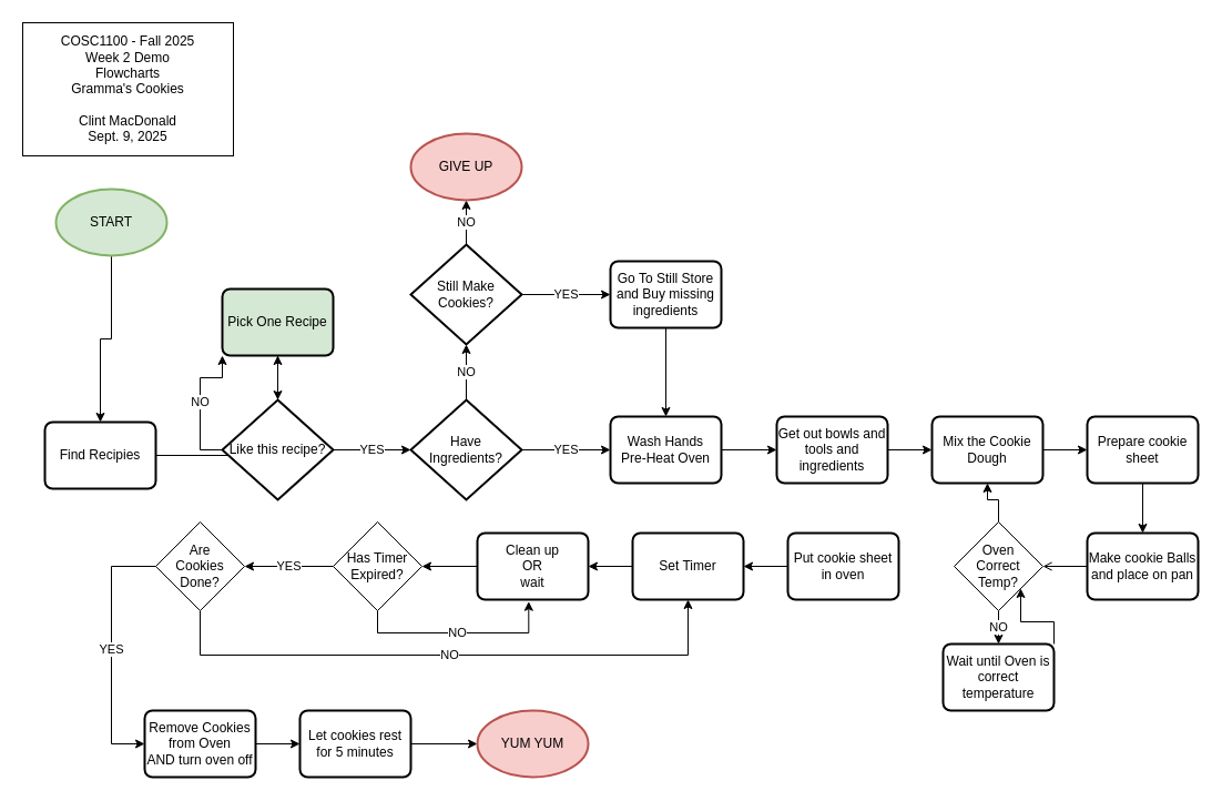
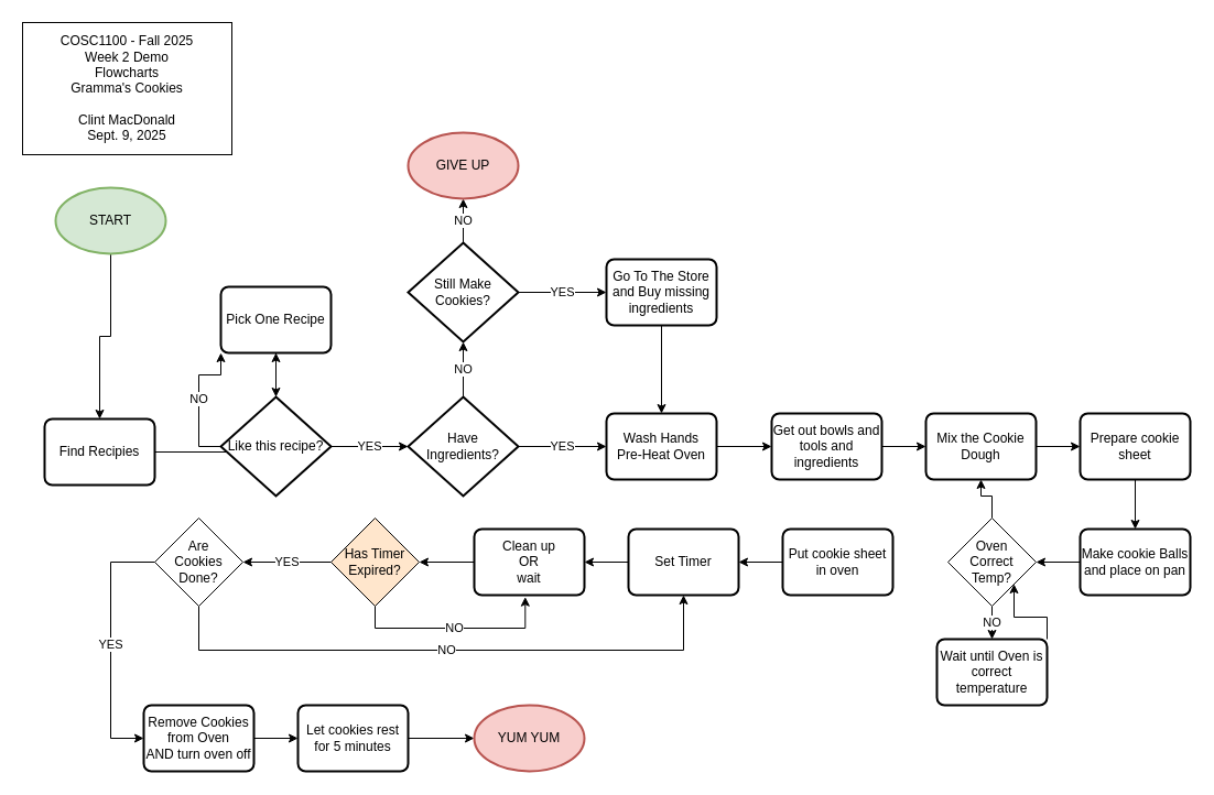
  <mxCell id="0" />
  <mxCell id="1" parent="0" />
  <mxCell id="2" value="COSC1100 - Fall 2025&lt;div&gt;Week 2 Demo&lt;/div&gt;&lt;div&gt;Flowcharts&lt;/div&gt;&lt;div&gt;Gramma's Cookies&lt;br&gt;&lt;br&gt;Clint MacDonald&lt;br&gt;Sept. 9, 2025&lt;/div&gt;" style="rounded=0;whiteSpace=wrap;html=1;" vertex="1" parent="1"><mxGeometry x="20" y="20" width="190" height="120" as="geometry" /></mxCell>
  <mxCell id="3" value="" style="edgeStyle=orthogonalEdgeStyle;rounded=0;orthogonalLoop=1;jettySize=auto;html=1;" edge="1" parent="1" source="4" target="6"><mxGeometry relative="1" as="geometry" /></mxCell>
  <mxCell id="4" value="START" style="strokeWidth=2;html=1;shape=mxgraph.flowchart.start_1;whiteSpace=wrap;fillColor=#d5e8d4;strokeColor=#82b366;" vertex="1" parent="1"><mxGeometry x="50" y="170" width="100" height="60" as="geometry" /></mxCell>
  <mxCell id="5" value="" style="edgeStyle=orthogonalEdgeStyle;rounded=0;orthogonalLoop=1;jettySize=auto;html=1;" edge="1" parent="1" source="6" target="8"><mxGeometry relative="1" as="geometry" /></mxCell>
  <mxCell id="6" value="Find Recipies" style="rounded=1;whiteSpace=wrap;html=1;absoluteArcSize=1;arcSize=14;strokeWidth=2;" vertex="1" parent="1"><mxGeometry x="40" y="380" width="100" height="60" as="geometry" /></mxCell>
  <mxCell id="7" value="" style="edgeStyle=orthogonalEdgeStyle;rounded=0;orthogonalLoop=1;jettySize=auto;html=1;" edge="1" parent="1" source="8" target="9"><mxGeometry relative="1" as="geometry" /></mxCell>
- <mxCell id="8" value="Pick One Recipe" style="rounded=1;whiteSpace=wrap;html=1;absoluteArcSize=1;arcSize=14;strokeWidth=2;fillColor=#d5e8d4;" vertex="1" parent="1"><mxGeometry x="200" y="260" width="100" height="60" as="geometry" /></mxCell>
+ <mxCell id="8" value="Pick One Recipe" style="rounded=1;whiteSpace=wrap;html=1;absoluteArcSize=1;arcSize=14;strokeWidth=2;" vertex="1" parent="1"><mxGeometry x="200" y="260" width="100" height="60" as="geometry" /></mxCell>
  <mxCell id="9" value="Like this recipe?" style="strokeWidth=2;html=1;shape=mxgraph.flowchart.decision;whiteSpace=wrap;" vertex="1" parent="1"><mxGeometry x="200" y="360" width="100" height="90" as="geometry" /></mxCell>
  <mxCell id="10" value="NO" style="edgeStyle=orthogonalEdgeStyle;rounded=0;orthogonalLoop=1;jettySize=auto;html=1;exitX=0;exitY=0.5;exitDx=0;exitDy=0;exitPerimeter=0;entryX=0;entryY=1;entryDx=0;entryDy=0;" edge="1" parent="1" source="9" target="8"><mxGeometry relative="1" as="geometry"><mxPoint x="330" y="380" as="sourcePoint" /><mxPoint x="330" y="420" as="targetPoint" /></mxGeometry></mxCell>
  <mxCell id="11" value="YES" style="edgeStyle=orthogonalEdgeStyle;rounded=0;orthogonalLoop=1;jettySize=auto;html=1;exitX=1;exitY=0.5;exitDx=0;exitDy=0;exitPerimeter=0;entryX=0;entryY=0.5;entryDx=0;entryDy=0;entryPerimeter=0;" edge="1" parent="1" source="9" target="13"><mxGeometry relative="1" as="geometry"><mxPoint x="200" y="350" as="sourcePoint" /><mxPoint x="360" y="405" as="targetPoint" /></mxGeometry></mxCell>
  <mxCell id="12" value="NO" style="edgeStyle=orthogonalEdgeStyle;rounded=0;orthogonalLoop=1;jettySize=auto;html=1;" edge="1" parent="1" source="13" target="15"><mxGeometry relative="1" as="geometry" /></mxCell>
  <mxCell id="13" value="Have&lt;br&gt;Ingredients?" style="strokeWidth=2;html=1;shape=mxgraph.flowchart.decision;whiteSpace=wrap;" vertex="1" parent="1"><mxGeometry x="370" y="360" width="100" height="90" as="geometry" /></mxCell>
  <mxCell id="14" value="NO" style="edgeStyle=orthogonalEdgeStyle;rounded=0;orthogonalLoop=1;jettySize=auto;html=1;" edge="1" parent="1" source="15" target="16"><mxGeometry relative="1" as="geometry" /></mxCell>
  <mxCell id="15" value="Still Make Cookies?" style="strokeWidth=2;html=1;shape=mxgraph.flowchart.decision;whiteSpace=wrap;" vertex="1" parent="1"><mxGeometry x="370" y="220" width="100" height="90" as="geometry" /></mxCell>
  <mxCell id="16" value="GIVE UP" style="strokeWidth=2;html=1;shape=mxgraph.flowchart.start_1;whiteSpace=wrap;fillColor=#f8cecc;strokeColor=#b85450;" vertex="1" parent="1"><mxGeometry x="370" y="120" width="100" height="60" as="geometry" /></mxCell>
- <mxCell id="17" value="Go To Still Store&lt;br&gt;and Buy missing ingredients" style="rounded=1;whiteSpace=wrap;html=1;absoluteArcSize=1;arcSize=14;strokeWidth=2;" vertex="1" parent="1"><mxGeometry x="550" y="235" width="100" height="60" as="geometry" /></mxCell>
+ <mxCell id="17" value="Go To The Store&lt;br&gt;and Buy missing ingredients" style="rounded=1;whiteSpace=wrap;html=1;absoluteArcSize=1;arcSize=14;strokeWidth=2;" vertex="1" parent="1"><mxGeometry x="550" y="235" width="100" height="60" as="geometry" /></mxCell>
  <mxCell id="18" value="YES" style="endArrow=classic;html=1;rounded=0;exitX=1;exitY=0.5;exitDx=0;exitDy=0;exitPerimeter=0;entryX=0;entryY=0.5;entryDx=0;entryDy=0;" edge="1" parent="1" source="15" target="17"><mxGeometry width="50" height="50" relative="1" as="geometry"><mxPoint x="490" y="400" as="sourcePoint" /><mxPoint x="540" y="350" as="targetPoint" /></mxGeometry></mxCell>
  <mxCell id="19" value="" style="edgeStyle=orthogonalEdgeStyle;rounded=0;orthogonalLoop=1;jettySize=auto;html=1;" edge="1" parent="1" source="20" target="24"><mxGeometry relative="1" as="geometry" /></mxCell>
  <mxCell id="20" value="Wash Hands&lt;br&gt;Pre-Heat Oven" style="rounded=1;whiteSpace=wrap;html=1;absoluteArcSize=1;arcSize=14;strokeWidth=2;" vertex="1" parent="1"><mxGeometry x="550" y="375" width="100" height="60" as="geometry" /></mxCell>
  <mxCell id="21" value="" style="edgeStyle=orthogonalEdgeStyle;rounded=0;orthogonalLoop=1;jettySize=auto;html=1;exitX=0.5;exitY=1;exitDx=0;exitDy=0;entryX=0.5;entryY=0;entryDx=0;entryDy=0;" edge="1" parent="1" source="17" target="20"><mxGeometry relative="1" as="geometry"><mxPoint x="310" y="340" as="sourcePoint" /><mxPoint x="310" y="380" as="targetPoint" /></mxGeometry></mxCell>
  <mxCell id="22" value="YES" style="endArrow=classic;html=1;rounded=0;exitX=1;exitY=0.5;exitDx=0;exitDy=0;exitPerimeter=0;entryX=0;entryY=0.5;entryDx=0;entryDy=0;" edge="1" parent="1" source="13" target="20"><mxGeometry width="50" height="50" relative="1" as="geometry"><mxPoint x="490" y="330" as="sourcePoint" /><mxPoint x="570" y="330" as="targetPoint" /></mxGeometry></mxCell>
  <mxCell id="23" value="" style="edgeStyle=orthogonalEdgeStyle;rounded=0;orthogonalLoop=1;jettySize=auto;html=1;" edge="1" parent="1" source="24" target="26"><mxGeometry relative="1" as="geometry" /></mxCell>
  <mxCell id="24" value="Get out bowls and tools and ingredients" style="rounded=1;whiteSpace=wrap;html=1;absoluteArcSize=1;arcSize=14;strokeWidth=2;" vertex="1" parent="1"><mxGeometry x="700" y="375" width="100" height="60" as="geometry" /></mxCell>
  <mxCell id="25" value="" style="edgeStyle=orthogonalEdgeStyle;rounded=0;orthogonalLoop=1;jettySize=auto;html=1;" edge="1" parent="1" source="26" target="28"><mxGeometry relative="1" as="geometry" /></mxCell>
  <mxCell id="26" value="Mix the Cookie Dough" style="rounded=1;whiteSpace=wrap;html=1;absoluteArcSize=1;arcSize=14;strokeWidth=2;" vertex="1" parent="1"><mxGeometry x="840" y="375" width="100" height="60" as="geometry" /></mxCell>
  <mxCell id="27" value="" style="edgeStyle=orthogonalEdgeStyle;rounded=0;orthogonalLoop=1;jettySize=auto;html=1;" edge="1" parent="1" source="28" target="30"><mxGeometry relative="1" as="geometry" /></mxCell>
  <mxCell id="28" value="Prepare cookie sheet" style="rounded=1;whiteSpace=wrap;html=1;absoluteArcSize=1;arcSize=14;strokeWidth=2;" vertex="1" parent="1"><mxGeometry x="980" y="375" width="100" height="60" as="geometry" /></mxCell>
- <mxCell id="29" value="" style="edgeStyle=orthogonalEdgeStyle;rounded=0;orthogonalLoop=1;jettySize=auto;html=1;endArrow=open;" edge="1" parent="1" source="30" target="33"><mxGeometry relative="1" as="geometry" /></mxCell>
+ <mxCell id="29" value="" style="edgeStyle=orthogonalEdgeStyle;rounded=0;orthogonalLoop=1;jettySize=auto;html=1;" edge="1" parent="1" source="30" target="33"><mxGeometry relative="1" as="geometry" /></mxCell>
  <mxCell id="30" value="Make cookie Balls&lt;br&gt;and place on pan" style="rounded=1;whiteSpace=wrap;html=1;absoluteArcSize=1;arcSize=14;strokeWidth=2;" vertex="1" parent="1"><mxGeometry x="980" y="480" width="100" height="60" as="geometry" /></mxCell>
  <mxCell id="31" value="NO" style="edgeStyle=orthogonalEdgeStyle;rounded=0;orthogonalLoop=1;jettySize=auto;html=1;" edge="1" parent="1" source="33" target="34"><mxGeometry relative="1" as="geometry" /></mxCell>
  <mxCell id="32" value="" style="edgeStyle=orthogonalEdgeStyle;rounded=0;orthogonalLoop=1;jettySize=auto;html=1;" edge="1" parent="1" source="33" target="26"><mxGeometry relative="1" as="geometry" /></mxCell>
  <mxCell id="33" value="Oven&lt;br&gt;Correct Temp?" style="rhombus;whiteSpace=wrap;html=1;" vertex="1" parent="1"><mxGeometry x="860" y="470" width="80" height="80" as="geometry" /></mxCell>
  <mxCell id="34" value="Wait until Oven is correct temperature" style="rounded=1;whiteSpace=wrap;html=1;absoluteArcSize=1;arcSize=14;strokeWidth=2;" vertex="1" parent="1"><mxGeometry x="850" y="580" width="100" height="60" as="geometry" /></mxCell>
  <mxCell id="35" value="" style="edgeStyle=orthogonalEdgeStyle;rounded=0;orthogonalLoop=1;jettySize=auto;html=1;exitX=1;exitY=0;exitDx=0;exitDy=0;entryX=1;entryY=1;entryDx=0;entryDy=0;" edge="1" parent="1" source="34" target="33"><mxGeometry relative="1" as="geometry"><mxPoint x="1010" y="540" as="sourcePoint" /><mxPoint x="970" y="540" as="targetPoint" /></mxGeometry></mxCell>
  <mxCell id="36" value="" style="edgeStyle=orthogonalEdgeStyle;rounded=0;orthogonalLoop=1;jettySize=auto;html=1;" edge="1" parent="1" source="37" target="39"><mxGeometry relative="1" as="geometry" /></mxCell>
  <mxCell id="37" value="Put cookie sheet in oven" style="rounded=1;whiteSpace=wrap;html=1;absoluteArcSize=1;arcSize=14;strokeWidth=2;" vertex="1" parent="1"><mxGeometry x="710" y="480" width="100" height="60" as="geometry" /></mxCell>
  <mxCell id="38" value="" style="edgeStyle=orthogonalEdgeStyle;rounded=0;orthogonalLoop=1;jettySize=auto;html=1;" edge="1" parent="1" source="39" target="41"><mxGeometry relative="1" as="geometry" /></mxCell>
  <mxCell id="39" value="Set Timer" style="rounded=1;whiteSpace=wrap;html=1;absoluteArcSize=1;arcSize=14;strokeWidth=2;" vertex="1" parent="1"><mxGeometry x="570" y="480" width="100" height="60" as="geometry" /></mxCell>
  <mxCell id="40" value="" style="edgeStyle=orthogonalEdgeStyle;rounded=0;orthogonalLoop=1;jettySize=auto;html=1;" edge="1" parent="1" source="41" target="42"><mxGeometry relative="1" as="geometry" /></mxCell>
  <mxCell id="41" value="Clean up&lt;br&gt;OR&lt;br&gt;wait" style="rounded=1;whiteSpace=wrap;html=1;absoluteArcSize=1;arcSize=14;strokeWidth=2;" vertex="1" parent="1"><mxGeometry x="430" y="480" width="100" height="60" as="geometry" /></mxCell>
- <mxCell id="42" value="Has Timer Expired?" style="rhombus;whiteSpace=wrap;html=1;" vertex="1" parent="1"><mxGeometry x="300" y="470" width="80" height="80" as="geometry" /></mxCell>
+ <mxCell id="42" value="Has Timer Expired?" style="rhombus;whiteSpace=wrap;html=1;fillColor=#ffe6cc;" vertex="1" parent="1"><mxGeometry x="300" y="470" width="80" height="80" as="geometry" /></mxCell>
  <mxCell id="43" value="NO" style="edgeStyle=orthogonalEdgeStyle;rounded=0;orthogonalLoop=1;jettySize=auto;html=1;exitX=0.5;exitY=1;exitDx=0;exitDy=0;entryX=0.463;entryY=1.028;entryDx=0;entryDy=0;entryPerimeter=0;" edge="1" parent="1" source="42" target="41"><mxGeometry relative="1" as="geometry"><mxPoint x="340" y="610" as="sourcePoint" /><mxPoint x="390" y="570" as="targetPoint" /><Array as="points"><mxPoint x="340" y="570" /><mxPoint x="476" y="570" /></Array></mxGeometry></mxCell>
  <mxCell id="44" value="YES" style="edgeStyle=orthogonalEdgeStyle;rounded=0;orthogonalLoop=1;jettySize=auto;html=1;exitX=0;exitY=0.5;exitDx=0;exitDy=0;entryX=1;entryY=0.5;entryDx=0;entryDy=0;" edge="1" parent="1" source="42" target="45"><mxGeometry relative="1" as="geometry"><mxPoint x="310" y="570" as="sourcePoint" /><mxPoint x="230" y="510" as="targetPoint" /></mxGeometry></mxCell>
  <mxCell id="45" value="Are&lt;br&gt;Cookies Done?" style="rhombus;whiteSpace=wrap;html=1;" vertex="1" parent="1"><mxGeometry x="140" y="470" width="80" height="80" as="geometry" /></mxCell>
  <mxCell id="46" value="NO" style="edgeStyle=orthogonalEdgeStyle;rounded=0;orthogonalLoop=1;jettySize=auto;html=1;exitX=0.5;exitY=1;exitDx=0;exitDy=0;entryX=0.5;entryY=1;entryDx=0;entryDy=0;" edge="1" parent="1" source="45" target="39"><mxGeometry relative="1" as="geometry"><mxPoint x="180" y="560" as="sourcePoint" /><mxPoint x="620" y="550" as="targetPoint" /><Array as="points"><mxPoint x="180" y="590" /><mxPoint x="620" y="590" /></Array></mxGeometry></mxCell>
  <mxCell id="47" value="" style="edgeStyle=orthogonalEdgeStyle;rounded=0;orthogonalLoop=1;jettySize=auto;html=1;" edge="1" parent="1" source="48" target="51"><mxGeometry relative="1" as="geometry" /></mxCell>
  <mxCell id="48" value="Remove Cookies from Oven&lt;br&gt;AND turn oven off" style="rounded=1;whiteSpace=wrap;html=1;absoluteArcSize=1;arcSize=14;strokeWidth=2;" vertex="1" parent="1"><mxGeometry x="130" y="640" width="100" height="60" as="geometry" /></mxCell>
  <mxCell id="49" value="YES" style="edgeStyle=orthogonalEdgeStyle;rounded=0;orthogonalLoop=1;jettySize=auto;html=1;exitX=0;exitY=0.5;exitDx=0;exitDy=0;entryX=0;entryY=0.5;entryDx=0;entryDy=0;" edge="1" parent="1" source="45" target="48"><mxGeometry relative="1" as="geometry"><mxPoint x="320" y="520" as="sourcePoint" /><mxPoint x="240" y="520" as="targetPoint" /><Array as="points"><mxPoint x="100" y="510" /><mxPoint x="100" y="670" /></Array></mxGeometry></mxCell>
  <mxCell id="50" value="" style="edgeStyle=orthogonalEdgeStyle;rounded=0;orthogonalLoop=1;jettySize=auto;html=1;" edge="1" parent="1" source="51" target="52"><mxGeometry relative="1" as="geometry" /></mxCell>
  <mxCell id="51" value="Let cookies rest for 5 minutes" style="rounded=1;whiteSpace=wrap;html=1;absoluteArcSize=1;arcSize=14;strokeWidth=2;" vertex="1" parent="1"><mxGeometry x="270" y="640" width="100" height="60" as="geometry" /></mxCell>
  <mxCell id="52" value="YUM YUM" style="strokeWidth=2;html=1;shape=mxgraph.flowchart.start_1;whiteSpace=wrap;fillColor=#f8cecc;strokeColor=#b85450;" vertex="1" parent="1"><mxGeometry x="430" y="640" width="100" height="60" as="geometry" /></mxCell>
